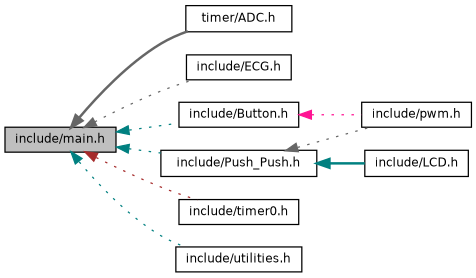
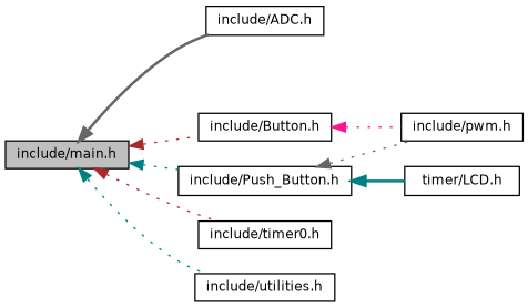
  digraph {
    rankdir=LR
    node [color=black fillcolor=white fontname=Helvetica fontsize=10 shape=record style=filled]
    edge [color=gray40 dir=back fontname=Helvetica fontsize=10 labelfontname=Helvetica labelfontsize=10 style=dotted]
    n1 [fillcolor=grey75 fontcolor=black height=0.2 label="include/main.h" width=0.4]
-   n2 [height=0.2 label="timer/ADC.h" width=0.4]
-   n3 [height=0.2 label="include/ECG.h" width=0.4]
+   n2 [height=0.2 label="include/ADC.h" width=0.4]
    n4 [height=0.2 label="include/Button.h" width=0.4]
-   n5 [height=0.2 label="include/Push_Push.h" width=0.4]
+   n5 [height=0.2 label="include/Push_Button.h" width=0.4]
    n6 [height=0.2 label="include/timer0.h" width=0.4]
    n7 [height=0.2 label="include/utilities.h" width=0.4]
-   n8 [height=0.2 label="include/LCD.h" width=0.4]
+   n8 [height=0.2 label="timer/LCD.h" width=0.4]
    n9 [height=0.2 label="include/pwm.h" width=0.4]
    n1 -> n2 [style=bold]
-   n1 -> n3
-   n1 -> n4 [color=teal]
+   n1 -> n4 [color=brown]
    n1 -> n5 [color=teal]
    n1 -> n6 [color=brown]
    n1 -> n7 [color=teal]
    n4 -> n9 [color=deeppink]
    n5 -> n8 [color=teal style=bold]
    n5 -> n9
  }
